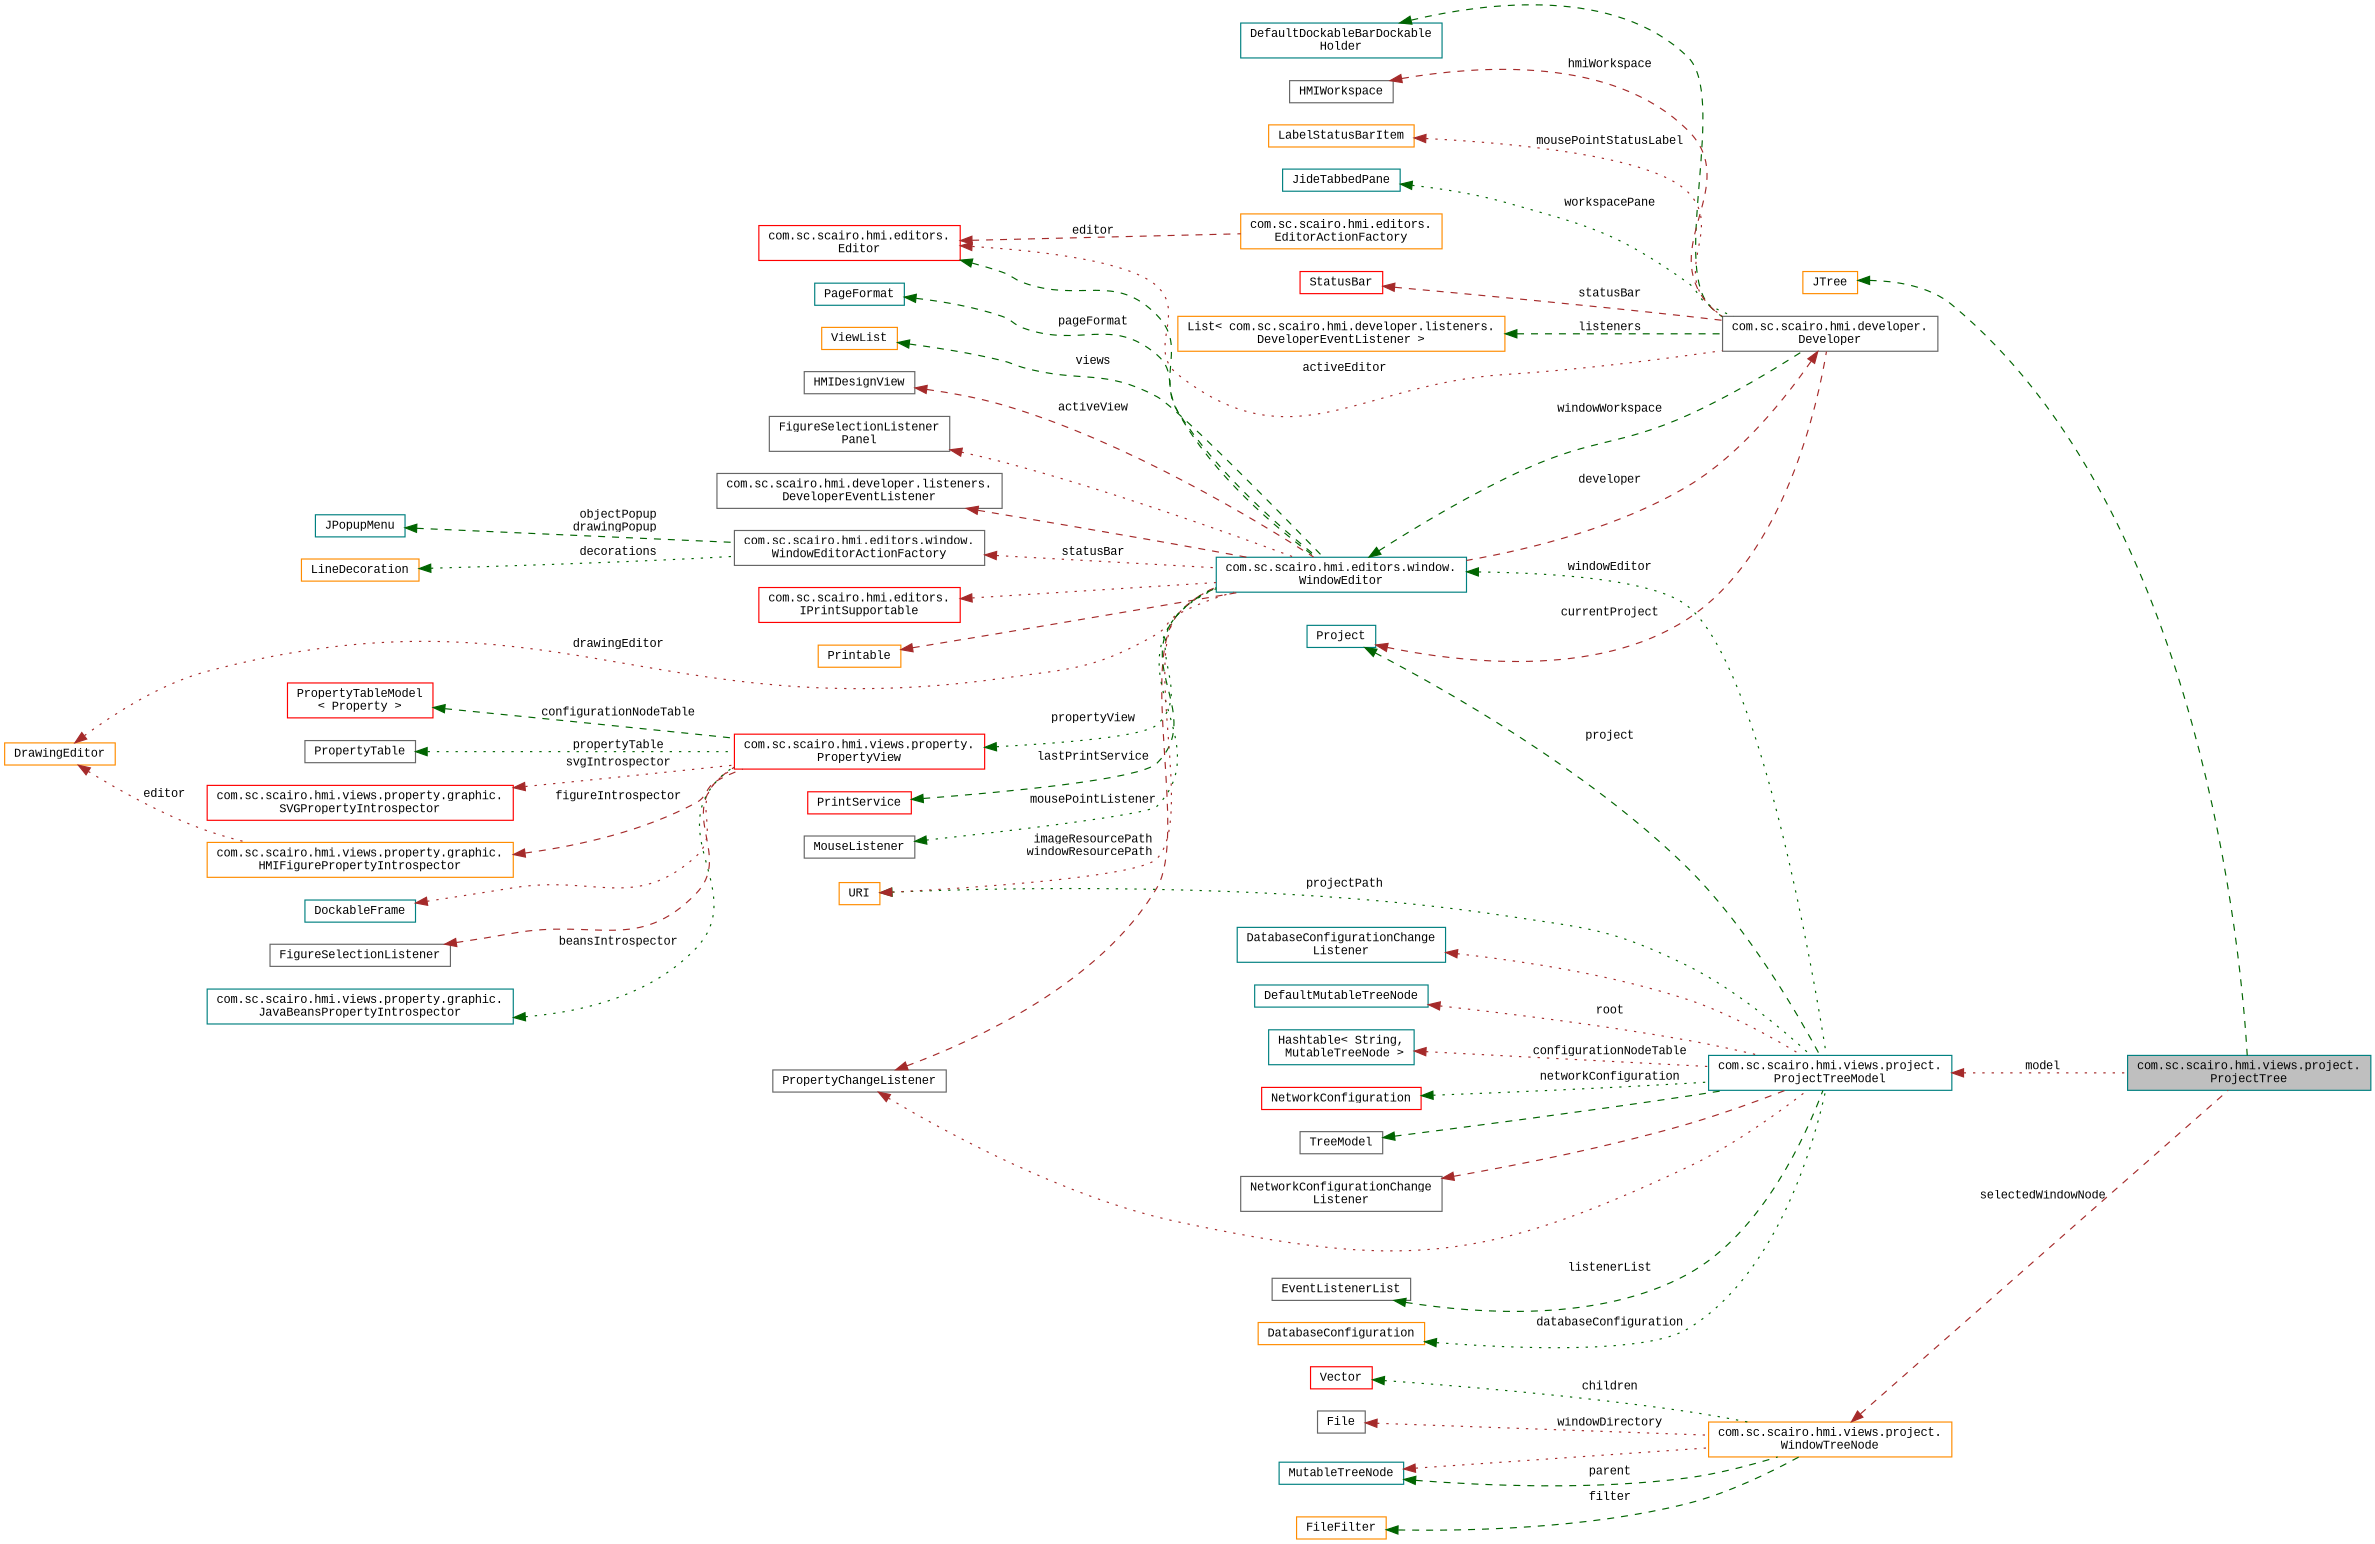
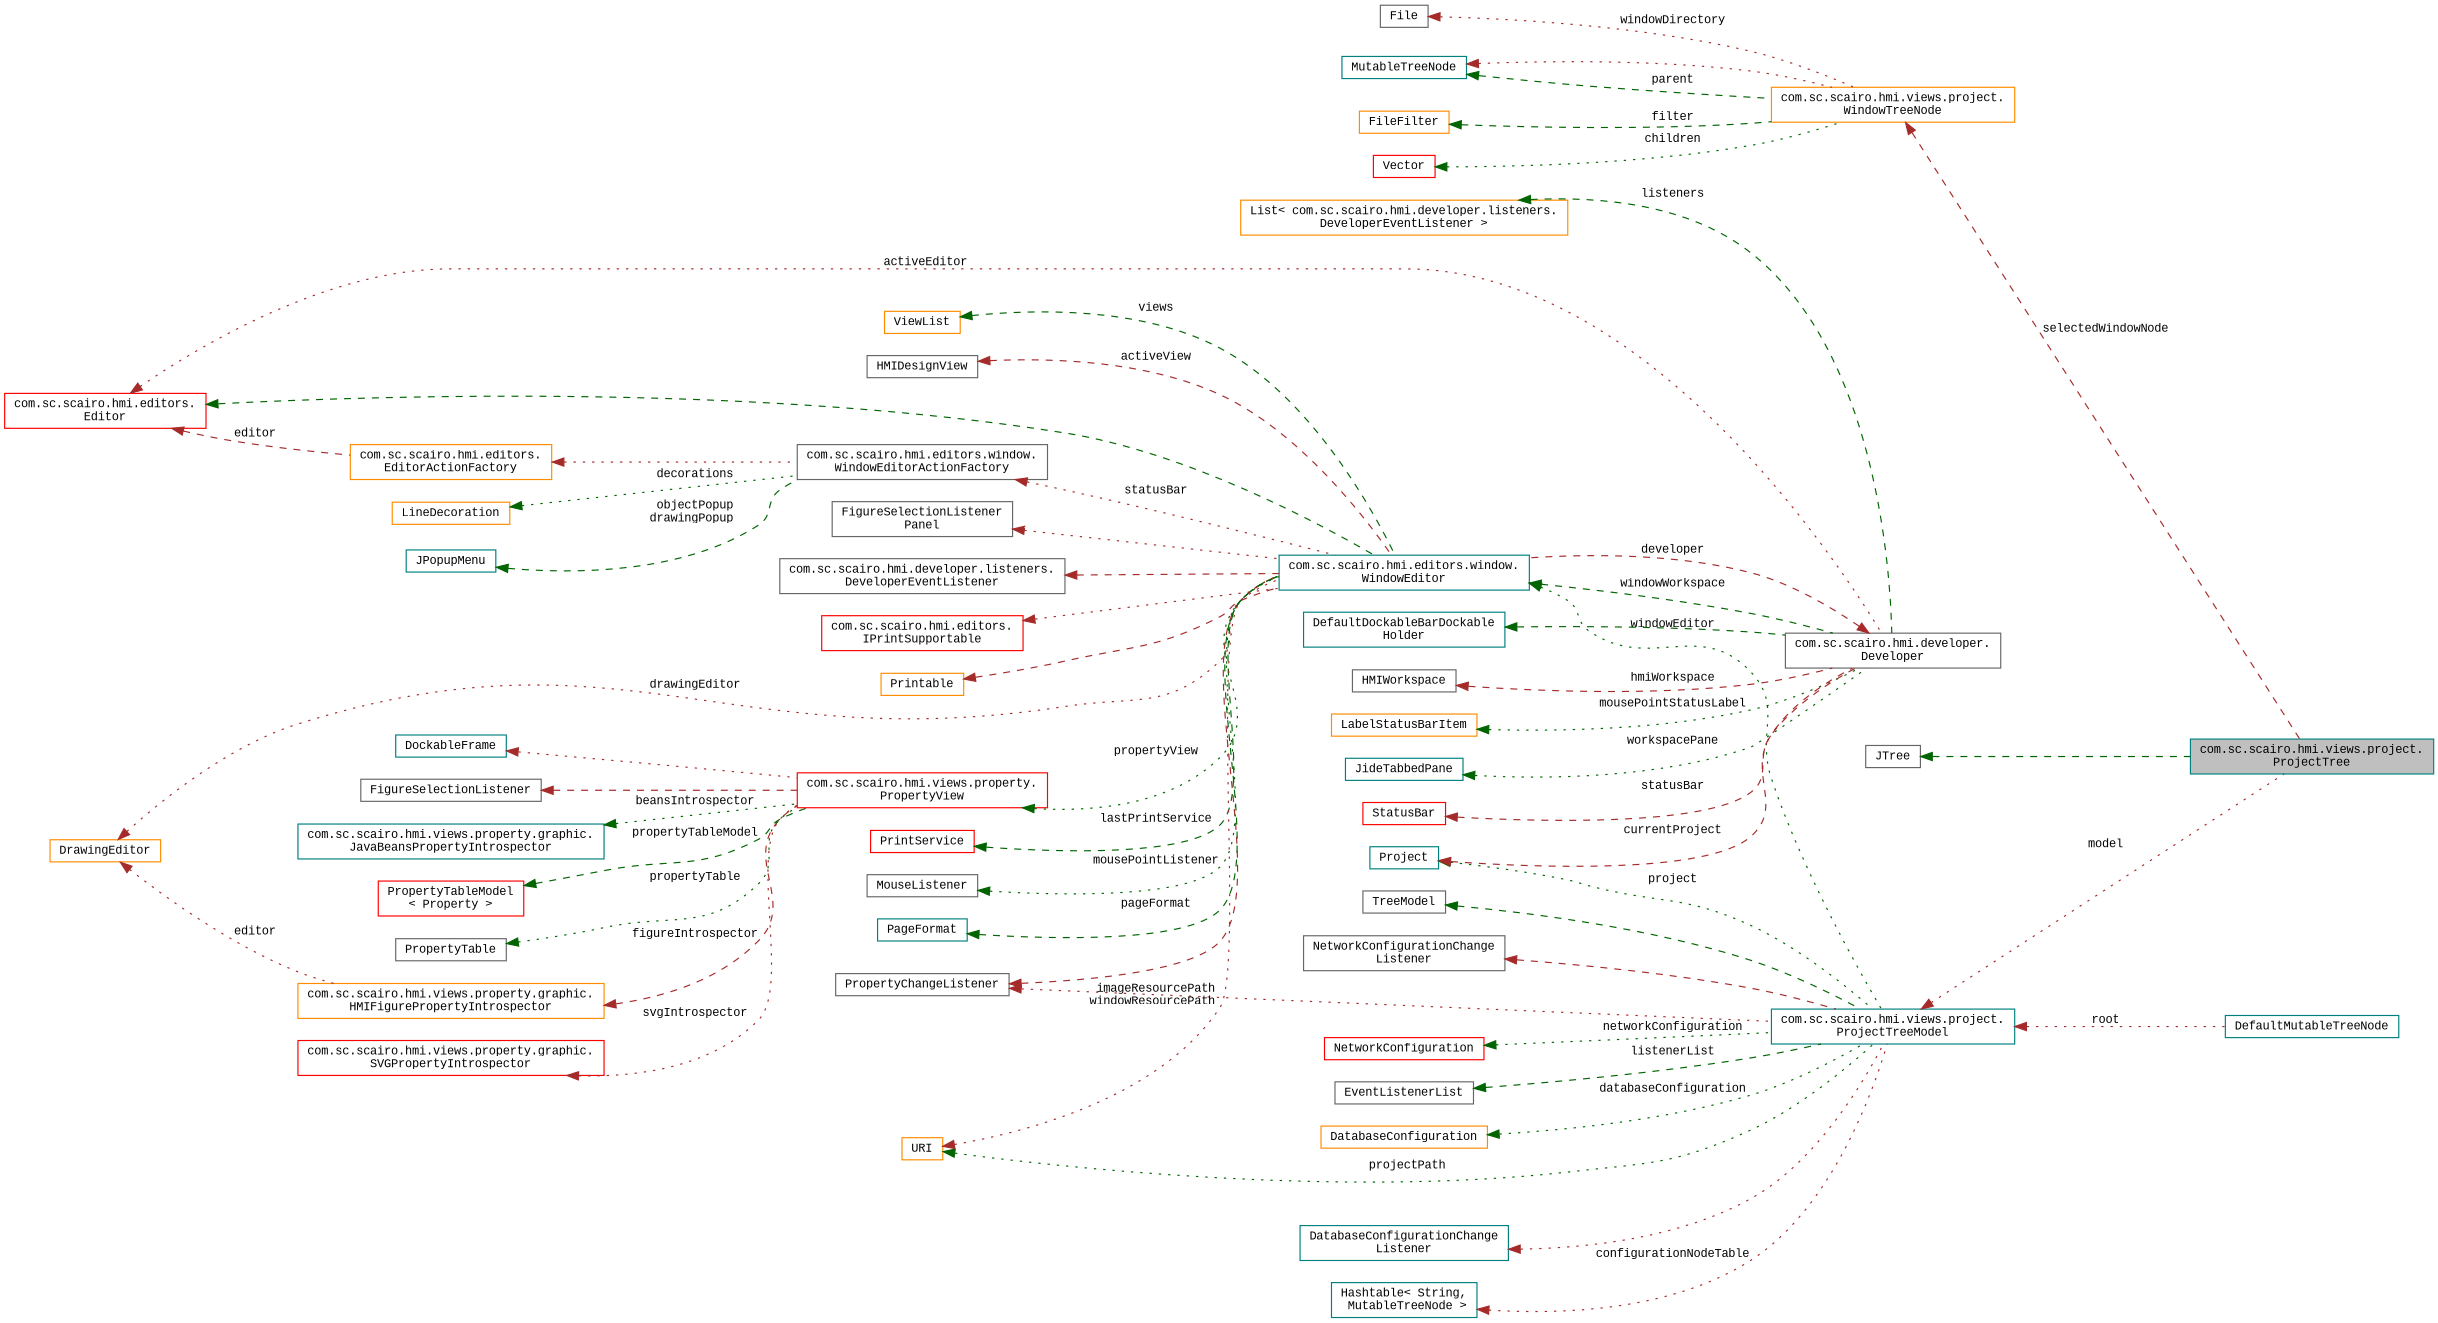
  digraph {
    fontname="Liberation Mono"
    rankdir=LR
    node [color=teal fillcolor=white fontname="Liberation Mono" fontsize=10 shape=record style=filled]
    edge [color=brown dir=back fontname="Liberation Mono" fontsize=10 labelfontname=Helvetica labelfontsize=10 style=dotted]
    n1 [fillcolor=grey75 fontcolor=black height=0.2 label="com.sc.scairo.hmi.views.project.\lProjectTree" width=0.4]
-   n2 [color=darkorange height=0.2 label=JTree width=0.4]
+   n2 [color=gray40 height=0.2 label=JTree width=0.4]
    n3 [height=0.2 label="com.sc.scairo.hmi.views.project.\lProjectTreeModel" width=0.4]
    n4 [color=gray40 height=0.2 label=TreeModel width=0.4]
    n5 [color=gray40 height=0.2 label="NetworkConfigurationChange\lListener" width=0.4]
    n6 [color=gray40 height=0.2 label=PropertyChangeListener width=0.4]
    n7 [height=0.2 label="com.sc.scairo.hmi.editors.window.\lWindowEditor" width=0.4]
    n8 [color=gray40 height=0.2 label="com.sc.scairo.hmi.developer.\lDeveloper" width=0.4]
    n9 [height=0.2 label="DatabaseConfigurationChange\lListener" width=0.4]
    n10 [height=0.2 label=DefaultMutableTreeNode width=0.4]
    n11 [color=gray40 height=0.2 label="FigureSelectionListener\lPanel" width=0.4]
    n12 [color=gray40 height=0.2 label="com.sc.scairo.hmi.developer.listeners.\lDeveloperEventListener" width=0.4]
    n13 [color=red height=0.2 label="com.sc.scairo.hmi.editors.\lEditor" width=0.4]
    n14 [color=darkorange height=0.2 label="com.sc.scairo.hmi.editors.\lEditorActionFactory" width=0.4]
    n15 [color=gray40 height=0.2 label="com.sc.scairo.hmi.editors.window.\lWindowEditorActionFactory" width=0.4]
    n16 [color=red height=0.2 label="com.sc.scairo.hmi.editors.\lIPrintSupportable" width=0.4]
    n17 [color=darkorange height=0.2 label=Printable width=0.4]
    n18 [color=darkorange height=0.2 label=DrawingEditor width=0.4]
    n19 [color=darkorange height=0.2 label="com.sc.scairo.hmi.views.property.graphic.\lHMIFigurePropertyIntrospector" width=0.4]
    n20 [color=red height=0.2 label="com.sc.scairo.hmi.views.property.\lPropertyView" width=0.4]
    n21 [color=red height=0.2 label=PrintService width=0.4]
    n22 [color=gray40 height=0.2 label=MouseListener width=0.4]
    n23 [height=0.2 label=PageFormat width=0.4]
    n24 [color=darkorange height=0.2 label=ViewList width=0.4]
    n25 [color=darkorange height=0.2 label=URI width=0.4]
    n26 [color=gray40 height=0.2 label=HMIDesignView width=0.4]
    n27 [height=0.2 label="DefaultDockableBarDockable\lHolder" width=0.4]
    n28 [color=gray40 height=0.2 label=HMIWorkspace width=0.4]
    n29 [color=darkorange height=0.2 label=LabelStatusBarItem width=0.4]
    n30 [height=0.2 label=JideTabbedPane width=0.4]
    n31 [color=red height=0.2 label=StatusBar width=0.4]
    n32 [height=0.2 label=Project width=0.4]
    n33 [color=darkorange height=0.2 label="List\< com.sc.scairo.hmi.developer.listeners.\lDeveloperEventListener \>" width=0.4]
    n34 [height=0.2 label=DockableFrame width=0.4]
    n35 [color=gray40 height=0.2 label=FigureSelectionListener width=0.4]
    n36 [height=0.2 label="com.sc.scairo.hmi.views.property.graphic.\lJavaBeansPropertyIntrospector" width=0.4]
    n37 [color=red height=0.2 label="PropertyTableModel\l\< Property \>" width=0.4]
    n38 [color=gray40 height=0.2 label=PropertyTable width=0.4]
    n39 [color=red height=0.2 label="com.sc.scairo.hmi.views.property.graphic.\lSVGPropertyIntrospector" width=0.4]
    n40 [height=0.2 label=JPopupMenu width=0.4]
    n41 [color=darkorange height=0.2 label=LineDecoration width=0.4]
    n42 [height=0.2 label="Hashtable\< String,\l MutableTreeNode \>" width=0.4]
    n43 [color=red height=0.2 label=NetworkConfiguration width=0.4]
    n44 [color=gray40 height=0.2 label=EventListenerList width=0.4]
    n45 [color=darkorange height=0.2 label=DatabaseConfiguration width=0.4]
    n46 [color=darkorange height=0.2 label="com.sc.scairo.hmi.views.project.\lWindowTreeNode" width=0.4]
    n47 [height=0.2 label=MutableTreeNode width=0.4]
    n48 [color=darkorange height=0.2 label=FileFilter width=0.4]
    n49 [color=red height=0.2 label=Vector width=0.4]
    n50 [color=gray40 height=0.2 label=File width=0.4]
    n2 -> n1 [color=darkgreen style=dashed]
    n3 -> n1 [label=" model"]
    n4 -> n3 [color=darkgreen style=dashed]
    n5 -> n3 [style=dashed]
    n6 -> n3
    n6 -> n7 [style=dashed]
    n7 -> n3 [color=darkgreen label=" windowEditor"]
    n7 -> n8 [color=darkgreen label=" windowWorkspace" style=dashed]
    n8 -> n7 [label=" developer" style=dashed]
    n9 -> n3
-   n10 -> n3 [label=" root"]
+   n3 -> n10 [label=" root"]
    n11 -> n7
    n12 -> n7 [style=dashed]
    n13 -> n7 [color=darkgreen style=dashed]
    n13 -> n8 [label=" activeEditor"]
    n13 -> n14 [label=" editor" style=dashed]
+   n14 -> n15
    n15 -> n7 [label=" statusBar"]
    n16 -> n7
    n17 -> n7 [style=dashed]
    n18 -> n7 [label=" drawingEditor"]
    n18 -> n19 [label=" editor"]
    n19 -> n20 [label=" figureIntrospector" style=dashed]
    n20 -> n7 [color=darkgreen label=" propertyView"]
    n21 -> n7 [color=darkgreen label=" lastPrintService" style=dashed]
    n22 -> n7 [color=darkgreen label=" mousePointListener"]
    n23 -> n7 [color=darkgreen label=" pageFormat" style=dashed]
    n24 -> n7 [color=darkgreen label=" views" style=dashed]
    n25 -> n3 [color=darkgreen label=" projectPath"]
    n25 -> n7 [label=" imageResourcePath\nwindowResourcePath"]
    n26 -> n7 [label=" activeView" style=dashed]
    n27 -> n8 [color=darkgreen style=dashed]
    n28 -> n8 [label=" hmiWorkspace" style=dashed]
-   n29 -> n8 [label=" mousePointStatusLabel"]
+   n29 -> n8 [color=darkgreen label=" mousePointStatusLabel"]
    n30 -> n8 [color=darkgreen label=" workspacePane"]
    n31 -> n8 [label=" statusBar" style=dashed]
-   n32 -> n3 [color=darkgreen label=" project" style=dashed]
+   n32 -> n3 [color=darkgreen label=" project"]
    n32 -> n8 [label=" currentProject" style=dashed]
    n33 -> n8 [color=darkgreen label=" listeners" style=dashed]
    n34 -> n20
    n35 -> n20 [style=dashed]
    n36 -> n20 [color=darkgreen label=" beansIntrospector"]
-   n37 -> n20 [color=darkgreen label=" configurationNodeTable" style=dashed]
+   n37 -> n20 [color=darkgreen label=" propertyTableModel" style=dashed]
    n38 -> n20 [color=darkgreen label=" propertyTable"]
    n39 -> n20 [label=" svgIntrospector"]
    n40 -> n15 [color=darkgreen label=" objectPopup\ndrawingPopup" style=dashed]
    n41 -> n15 [color=darkgreen label=" decorations"]
    n42 -> n3 [label=" configurationNodeTable"]
    n43 -> n3 [color=darkgreen label=" networkConfiguration"]
    n44 -> n3 [color=darkgreen label=" listenerList" style=dashed]
    n45 -> n3 [color=darkgreen label=" databaseConfiguration"]
    n46 -> n1 [label=" selectedWindowNode" style=dashed]
    n47 -> n46
    n47 -> n46 [color=darkgreen label=" parent" style=dashed]
    n48 -> n46 [color=darkgreen label=" filter" style=dashed]
    n49 -> n46 [color=darkgreen label=" children"]
    n50 -> n46 [label=" windowDirectory"]
  }
